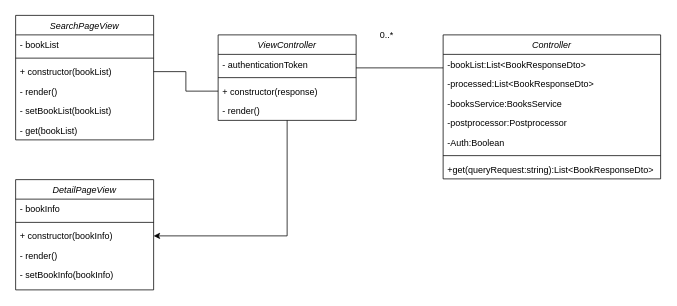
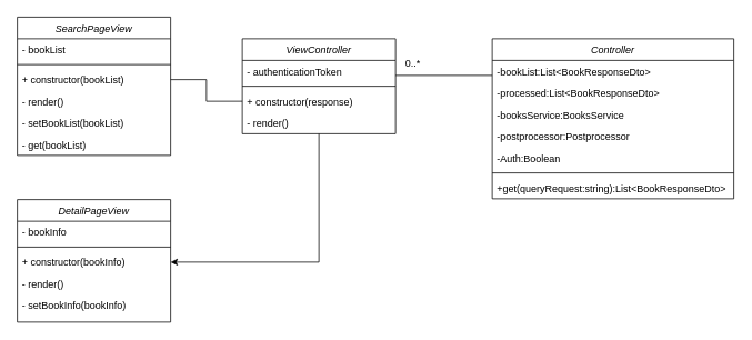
  <mxCell id="0" />
  <mxCell id="1" parent="0" />
  <mxCell id="2" style="edgeStyle=orthogonalEdgeStyle;rounded=0;orthogonalLoop=1;jettySize=auto;html=1;entryX=1;entryY=0.5;entryDx=0;entryDy=0;exitX=0.5;exitY=1;exitDx=0;exitDy=0;" parent="1" source="11" target="28" edge="1"><mxGeometry relative="1" as="geometry"><mxPoint x="381.08" y="159.012" as="sourcePoint" /></mxGeometry></mxCell>
  <mxCell id="3" value="Controller" style="swimlane;fontStyle=2;align=center;verticalAlign=top;childLayout=stackLayout;horizontal=1;startSize=26;horizontalStack=0;resizeParent=1;resizeLast=0;collapsible=1;marginBottom=0;rounded=0;shadow=0;strokeWidth=1;" parent="1" vertex="1"><mxGeometry x="590" y="46" width="290" height="192" as="geometry"><mxRectangle x="230" y="140" width="160" height="26" as="alternateBounds" /></mxGeometry></mxCell>
  <mxCell id="4" value="-bookList:List&lt;BookResponseDto&gt;&#10;" style="text;align=left;verticalAlign=top;spacingLeft=4;spacingRight=4;overflow=hidden;rotatable=0;points=[[0,0.5],[1,0.5]];portConstraint=eastwest;" parent="3" vertex="1"><mxGeometry y="26" width="290" height="26" as="geometry" /></mxCell>
  <mxCell id="5" value="-processed:List&lt;BookResponseDto&gt;&#10;" style="text;align=left;verticalAlign=top;spacingLeft=4;spacingRight=4;overflow=hidden;rotatable=0;points=[[0,0.5],[1,0.5]];portConstraint=eastwest;" parent="3" vertex="1"><mxGeometry y="52" width="290" height="26" as="geometry" /></mxCell>
  <mxCell id="6" value="-booksService:BooksService&#10;" style="text;align=left;verticalAlign=top;spacingLeft=4;spacingRight=4;overflow=hidden;rotatable=0;points=[[0,0.5],[1,0.5]];portConstraint=eastwest;" parent="3" vertex="1"><mxGeometry y="78" width="290" height="26" as="geometry" /></mxCell>
  <mxCell id="7" value="-postprocessor:Postprocessor&#10;" style="text;align=left;verticalAlign=top;spacingLeft=4;spacingRight=4;overflow=hidden;rotatable=0;points=[[0,0.5],[1,0.5]];portConstraint=eastwest;" parent="3" vertex="1"><mxGeometry y="104" width="290" height="26" as="geometry" /></mxCell>
  <mxCell id="8" value="-Auth:Boolean&#10;" style="text;align=left;verticalAlign=top;spacingLeft=4;spacingRight=4;overflow=hidden;rotatable=0;points=[[0,0.5],[1,0.5]];portConstraint=eastwest;" parent="3" vertex="1"><mxGeometry y="130" width="290" height="26" as="geometry" /></mxCell>
  <mxCell id="9" value="" style="line;html=1;strokeWidth=1;align=left;verticalAlign=middle;spacingTop=-1;spacingLeft=3;spacingRight=3;rotatable=0;labelPosition=right;points=[];portConstraint=eastwest;" parent="3" vertex="1"><mxGeometry y="156" width="290" height="10" as="geometry" /></mxCell>
  <mxCell id="10" value="+get(queryRequest:string):List&lt;BookResponseDto&gt;" style="text;align=left;verticalAlign=top;spacingLeft=4;spacingRight=4;overflow=hidden;rotatable=0;points=[[0,0.5],[1,0.5]];portConstraint=eastwest;" parent="3" vertex="1"><mxGeometry y="166" width="290" height="26" as="geometry" /></mxCell>
  <mxCell id="11" value="ViewController" style="swimlane;fontStyle=2;align=center;verticalAlign=top;childLayout=stackLayout;horizontal=1;startSize=26;horizontalStack=0;resizeParent=1;resizeLast=0;collapsible=1;marginBottom=0;rounded=0;shadow=0;strokeWidth=1;" parent="1" vertex="1"><mxGeometry x="290" y="46" width="184" height="114" as="geometry"><mxRectangle x="230" y="140" width="160" height="26" as="alternateBounds" /></mxGeometry></mxCell>
  <mxCell id="12" value="- authenticationToken&#10;" style="text;align=left;verticalAlign=top;spacingLeft=4;spacingRight=4;overflow=hidden;rotatable=0;points=[[0,0.5],[1,0.5]];portConstraint=eastwest;" parent="11" vertex="1"><mxGeometry y="26" width="184" height="26" as="geometry" /></mxCell>
  <mxCell id="13" value="" style="line;html=1;strokeWidth=1;align=left;verticalAlign=middle;spacingTop=-1;spacingLeft=3;spacingRight=3;rotatable=0;labelPosition=right;points=[];portConstraint=eastwest;" parent="11" vertex="1"><mxGeometry y="52" width="184" height="10" as="geometry" /></mxCell>
  <mxCell id="14" value="+ constructor(response)" style="text;align=left;verticalAlign=top;spacingLeft=4;spacingRight=4;overflow=hidden;rotatable=0;points=[[0,0.5],[1,0.5]];portConstraint=eastwest;" parent="11" vertex="1"><mxGeometry y="62" width="184" height="26" as="geometry" /></mxCell>
  <mxCell id="15" value="- render()" style="text;align=left;verticalAlign=top;spacingLeft=4;spacingRight=4;overflow=hidden;rotatable=0;points=[[0,0.5],[1,0.5]];portConstraint=eastwest;" parent="11" vertex="1"><mxGeometry y="88" width="184" height="26" as="geometry" /></mxCell>
- <mxCell id="16" value="0..*" style="text;html=1;strokeColor=none;fillColor=none;align=center;verticalAlign=middle;whiteSpace=wrap;rounded=0;" parent="1" vertex="1"><mxGeometry x="500" y="36" width="30" height="20" as="geometry" /></mxCell>
+ <mxCell id="16" value="0..*" style="text;html=1;strokeColor=none;fillColor=none;align=center;verticalAlign=middle;whiteSpace=wrap;rounded=0;" parent="1" vertex="1"><mxGeometry x="480" y="66" width="30" height="20" as="geometry" /></mxCell>
  <mxCell id="17" value="" style="line;strokeWidth=1;fillColor=none;align=left;verticalAlign=middle;spacingTop=-1;spacingLeft=3;spacingRight=3;rotatable=0;labelPosition=right;points=[];portConstraint=eastwest;" parent="1" vertex="1"><mxGeometry x="474" y="86" width="116" height="8" as="geometry" /></mxCell>
  <mxCell id="18" value="SearchPageView" style="swimlane;fontStyle=2;align=center;verticalAlign=top;childLayout=stackLayout;horizontal=1;startSize=26;horizontalStack=0;resizeParent=1;resizeLast=0;collapsible=1;marginBottom=0;rounded=0;shadow=0;strokeWidth=1;" parent="1" vertex="1"><mxGeometry x="20" y="20" width="184" height="166" as="geometry"><mxRectangle x="230" y="140" width="160" height="26" as="alternateBounds" /></mxGeometry></mxCell>
  <mxCell id="19" value="- bookList" style="text;align=left;verticalAlign=top;spacingLeft=4;spacingRight=4;overflow=hidden;rotatable=0;points=[[0,0.5],[1,0.5]];portConstraint=eastwest;" parent="18" vertex="1"><mxGeometry y="26" width="184" height="26" as="geometry" /></mxCell>
  <mxCell id="20" value="" style="line;html=1;strokeWidth=1;align=left;verticalAlign=middle;spacingTop=-1;spacingLeft=3;spacingRight=3;rotatable=0;labelPosition=right;points=[];portConstraint=eastwest;" parent="18" vertex="1"><mxGeometry y="52" width="184" height="10" as="geometry" /></mxCell>
  <mxCell id="21" value="+ constructor(bookList)" style="text;align=left;verticalAlign=top;spacingLeft=4;spacingRight=4;overflow=hidden;rotatable=0;points=[[0,0.5],[1,0.5]];portConstraint=eastwest;" parent="18" vertex="1"><mxGeometry y="62" width="184" height="26" as="geometry" /></mxCell>
  <mxCell id="22" value="- render()" style="text;align=left;verticalAlign=top;spacingLeft=4;spacingRight=4;overflow=hidden;rotatable=0;points=[[0,0.5],[1,0.5]];portConstraint=eastwest;" parent="18" vertex="1"><mxGeometry y="88" width="184" height="26" as="geometry" /></mxCell>
  <mxCell id="23" value="- setBookList(bookList)" style="text;align=left;verticalAlign=top;spacingLeft=4;spacingRight=4;overflow=hidden;rotatable=0;points=[[0,0.5],[1,0.5]];portConstraint=eastwest;" parent="18" vertex="1"><mxGeometry y="114" width="184" height="26" as="geometry" /></mxCell>
  <mxCell id="24" value="- get(bookList)" style="text;align=left;verticalAlign=top;spacingLeft=4;spacingRight=4;overflow=hidden;rotatable=0;points=[[0,0.5],[1,0.5]];portConstraint=eastwest;" parent="18" vertex="1"><mxGeometry y="140" width="184" height="26" as="geometry" /></mxCell>
  <mxCell id="25" value="DetailPageView" style="swimlane;fontStyle=2;align=center;verticalAlign=top;childLayout=stackLayout;horizontal=1;startSize=26;horizontalStack=0;resizeParent=1;resizeLast=0;collapsible=1;marginBottom=0;rounded=0;shadow=0;strokeWidth=1;" parent="1" vertex="1"><mxGeometry x="20" y="239" width="184" height="147" as="geometry"><mxRectangle x="230" y="140" width="160" height="26" as="alternateBounds" /></mxGeometry></mxCell>
  <mxCell id="26" value="- bookInfo" style="text;align=left;verticalAlign=top;spacingLeft=4;spacingRight=4;overflow=hidden;rotatable=0;points=[[0,0.5],[1,0.5]];portConstraint=eastwest;" parent="25" vertex="1"><mxGeometry y="26" width="184" height="26" as="geometry" /></mxCell>
  <mxCell id="27" value="" style="line;html=1;strokeWidth=1;align=left;verticalAlign=middle;spacingTop=-1;spacingLeft=3;spacingRight=3;rotatable=0;labelPosition=right;points=[];portConstraint=eastwest;" parent="25" vertex="1"><mxGeometry y="52" width="184" height="10" as="geometry" /></mxCell>
  <mxCell id="28" value="+ constructor(bookInfo)" style="text;align=left;verticalAlign=top;spacingLeft=4;spacingRight=4;overflow=hidden;rotatable=0;points=[[0,0.5],[1,0.5]];portConstraint=eastwest;" parent="25" vertex="1"><mxGeometry y="62" width="184" height="26" as="geometry" /></mxCell>
  <mxCell id="29" value="- render()" style="text;align=left;verticalAlign=top;spacingLeft=4;spacingRight=4;overflow=hidden;rotatable=0;points=[[0,0.5],[1,0.5]];portConstraint=eastwest;" parent="25" vertex="1"><mxGeometry y="88" width="184" height="26" as="geometry" /></mxCell>
  <mxCell id="30" value="- setBookInfo(bookInfo)" style="text;align=left;verticalAlign=top;spacingLeft=4;spacingRight=4;overflow=hidden;rotatable=0;points=[[0,0.5],[1,0.5]];portConstraint=eastwest;" parent="25" vertex="1"><mxGeometry y="114" width="184" height="26" as="geometry" /></mxCell>
  <mxCell id="31" style="edgeStyle=orthogonalEdgeStyle;rounded=0;orthogonalLoop=1;jettySize=auto;html=1;entryX=1;entryY=0.5;entryDx=0;entryDy=0;endArrow=none;" parent="1" source="14" target="21" edge="1"><mxGeometry relative="1" as="geometry" /></mxCell>
